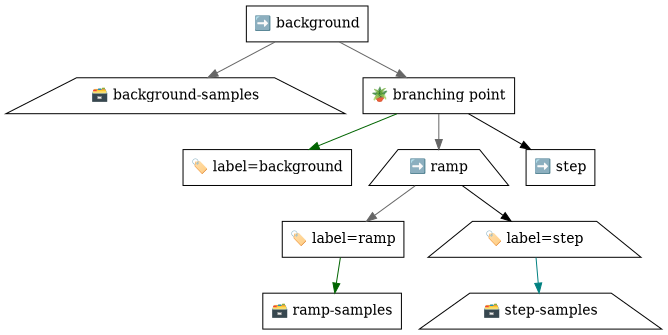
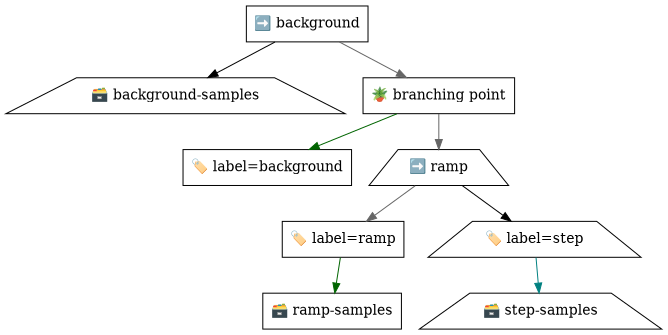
  digraph {
    node [shape=box]
    edge [color=gray40]
    n1 [label="➡️ background"]
    n2 [label="🗃️ background-samples" shape=trapezium]
    n3 [label="🪴 branching point"]
    n4 [label="🏷️ label=background"]
    n5 [label="➡️ ramp" shape=trapezium]
-   n6 [label="➡️ step"]
    n7 [label="🏷️ label=ramp"]
    n8 [label="🏷️ label=step" shape=trapezium]
    n9 [label="🗃️ ramp-samples"]
    n10 [label="🗃️ step-samples" shape=trapezium]
-   n1 -> n2
+   n1 -> n2 [color=black]
    n1 -> n3
    n3 -> n4 [color=darkgreen]
    n3 -> n5
-   n3 -> n6 [color=black]
    n5 -> n7
    n5 -> n8 [color=black]
    n7 -> n9 [color=darkgreen]
    n8 -> n10 [color=teal]
  }
